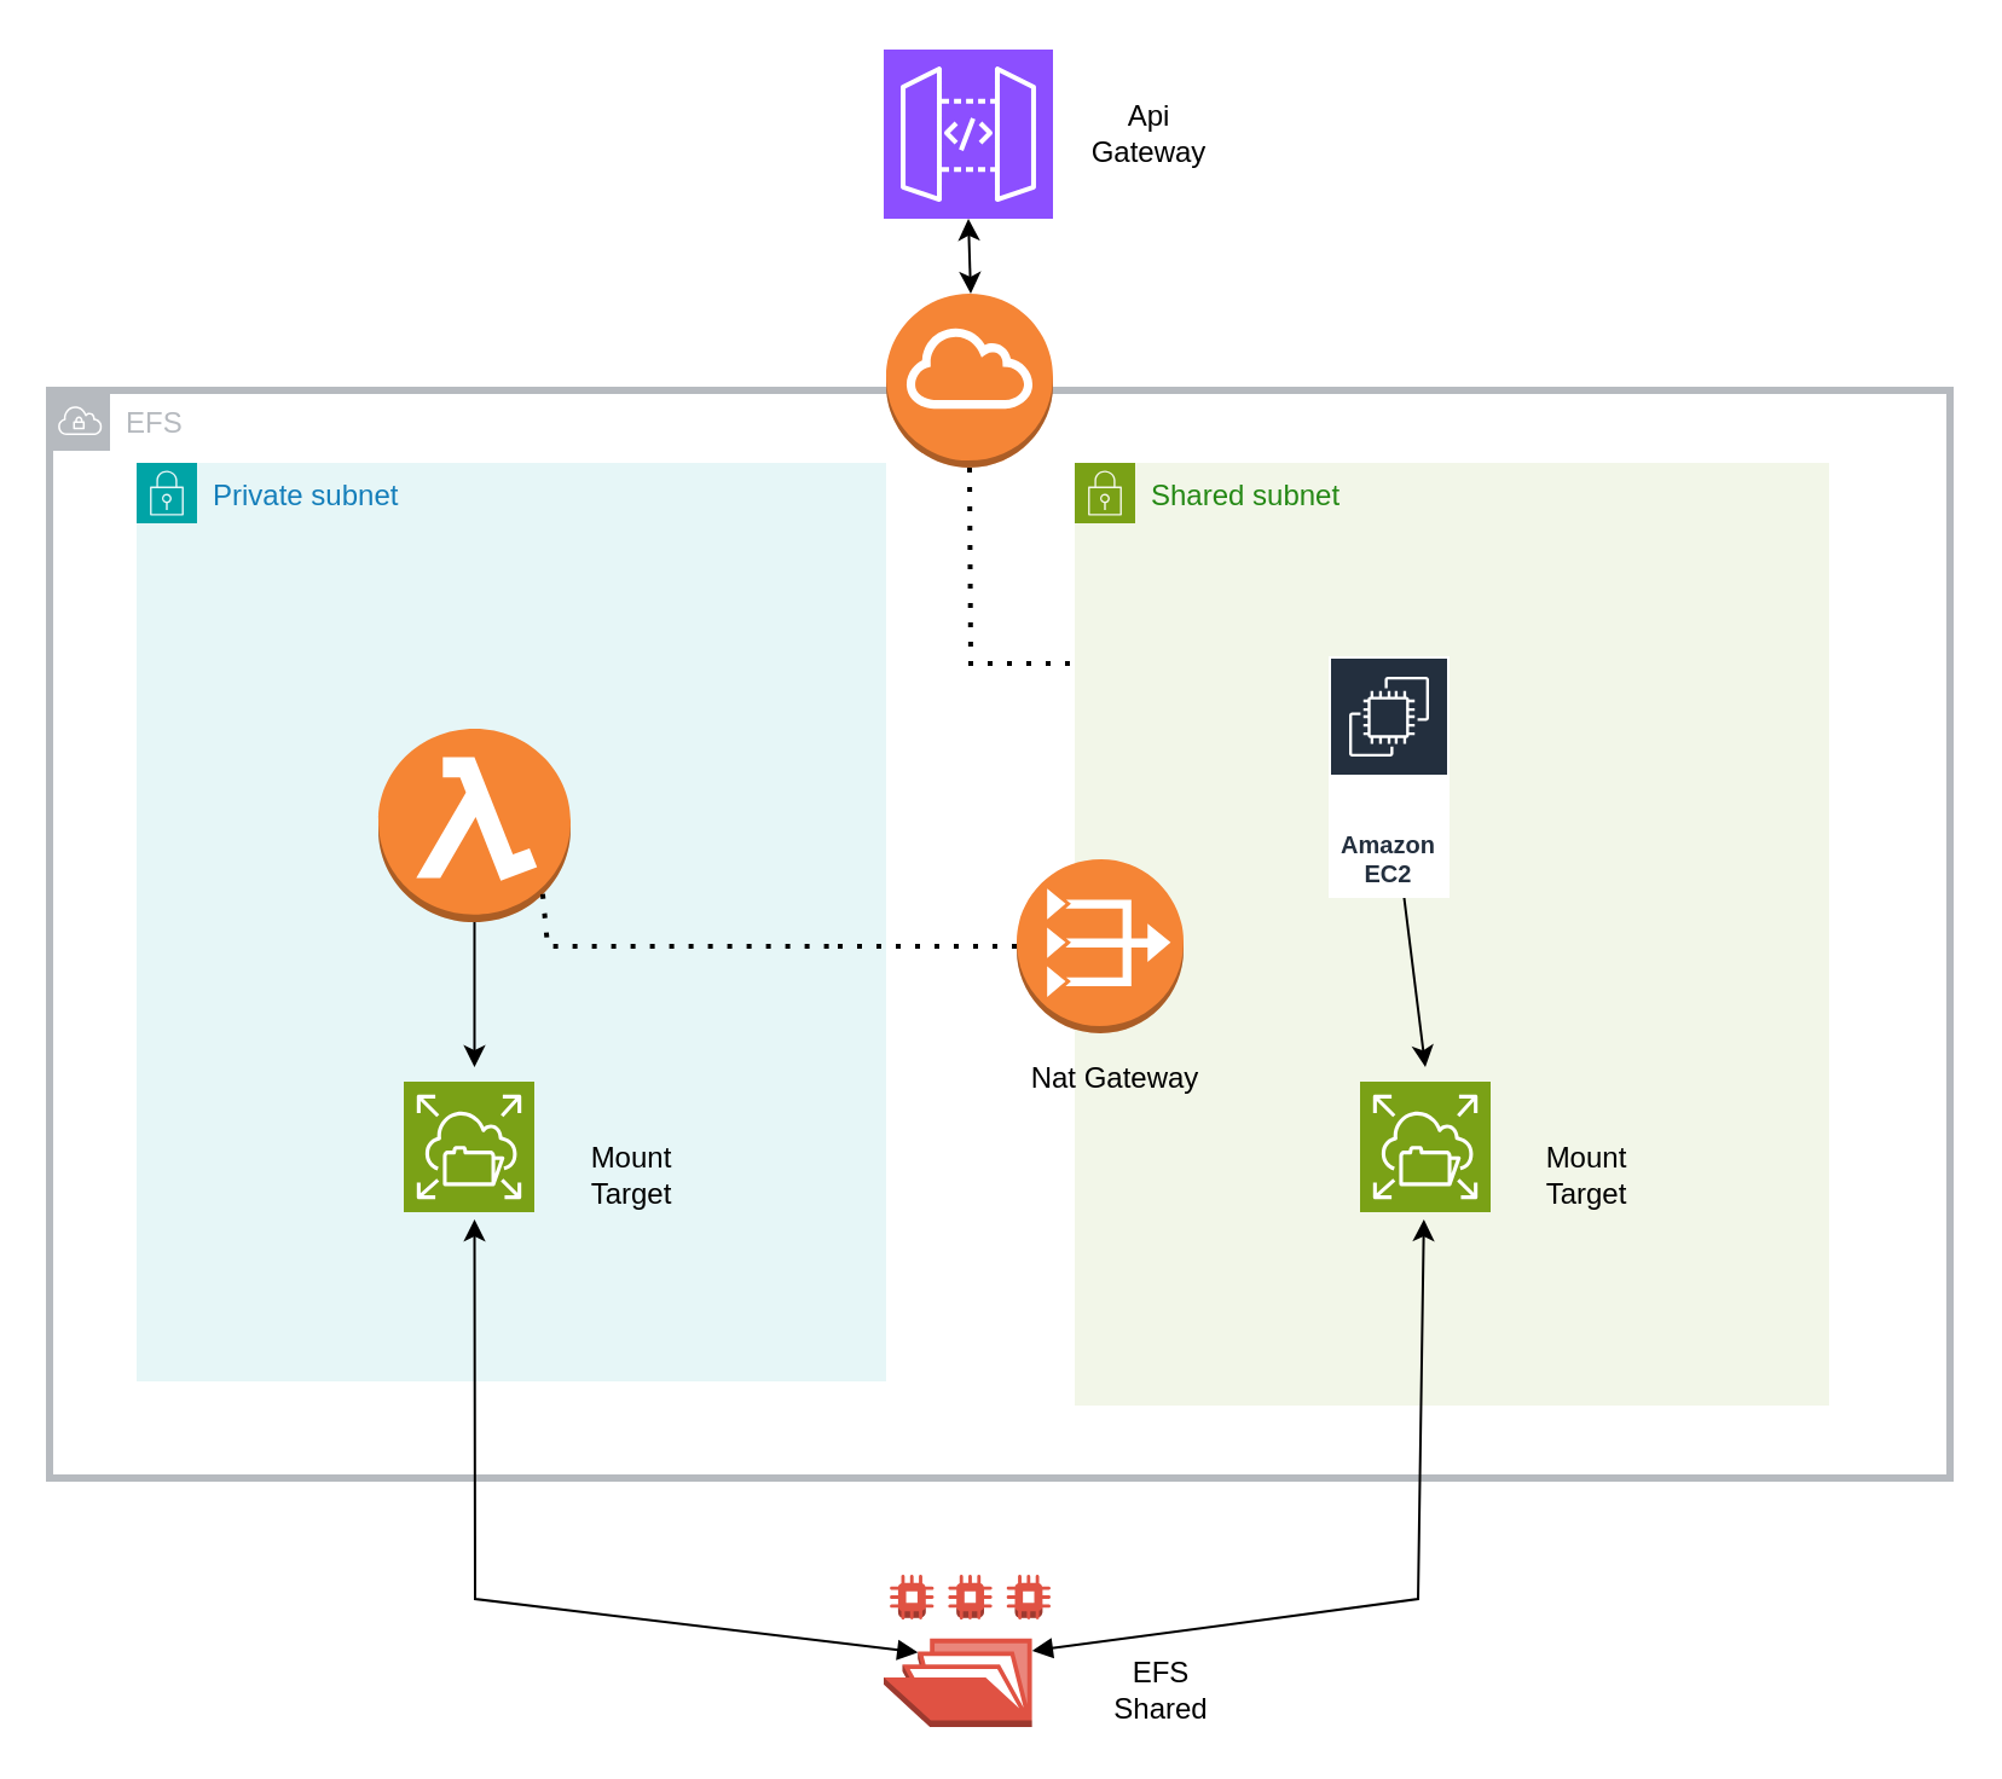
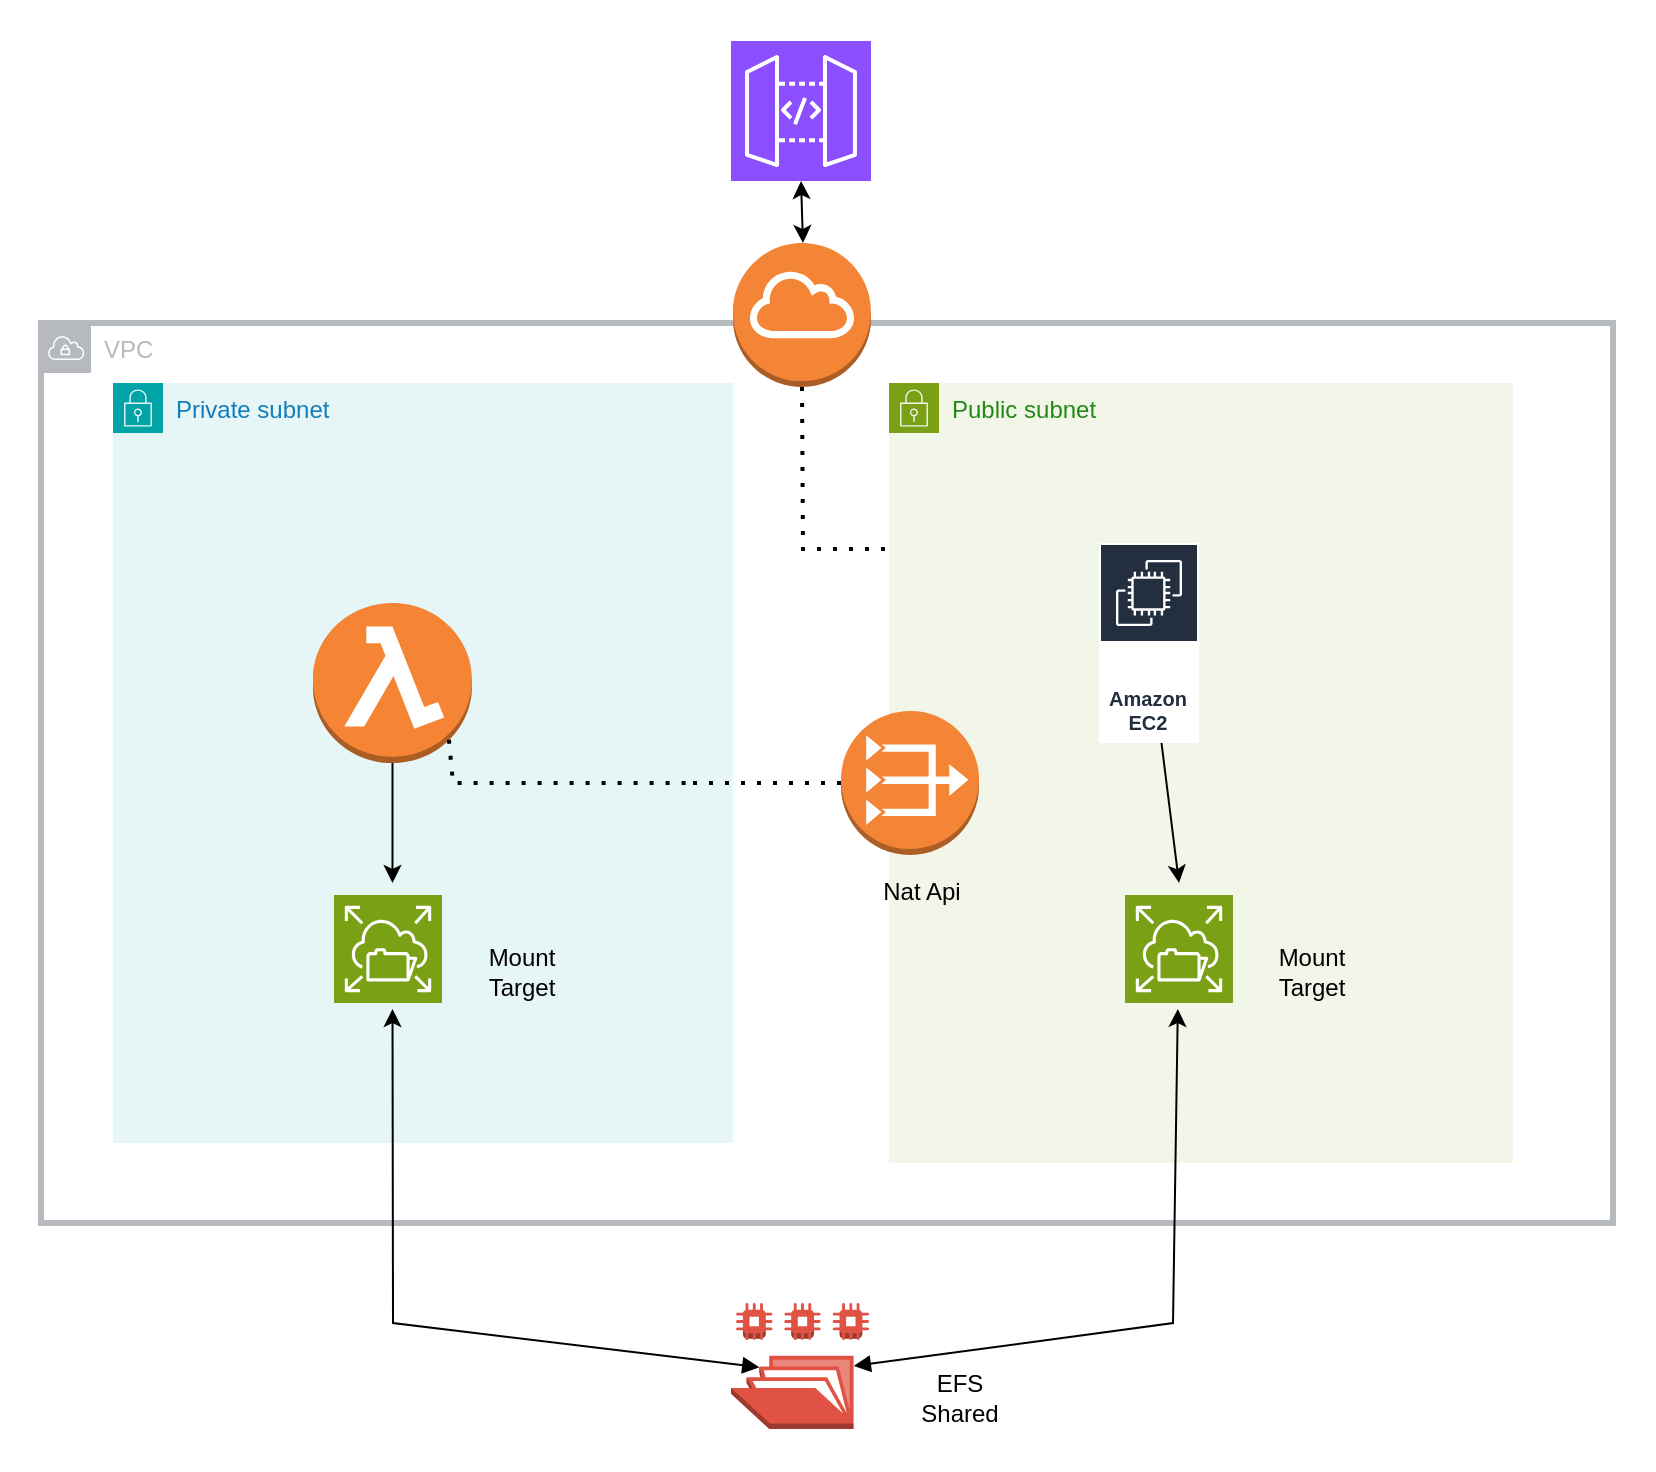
  <mxCell id="0" />
  <mxCell id="1" parent="0" />
- <mxCell id="2" value="EFS" style="sketch=0;outlineConnect=0;gradientColor=none;html=1;whiteSpace=wrap;fontSize=12;fontStyle=0;shape=mxgraph.aws4.group;grIcon=mxgraph.aws4.group_vpc;strokeColor=#B6BABF;fillColor=none;verticalAlign=top;align=left;spacingLeft=30;fontColor=#B6BABF;dashed=0;strokeWidth=3;" parent="1" vertex="1"><mxGeometry x="20" y="161" width="786" height="450" as="geometry" /></mxCell>
+ <mxCell id="2" value="VPC" style="sketch=0;outlineConnect=0;gradientColor=none;html=1;whiteSpace=wrap;fontSize=12;fontStyle=0;shape=mxgraph.aws4.group;grIcon=mxgraph.aws4.group_vpc;strokeColor=#B6BABF;fillColor=none;verticalAlign=top;align=left;spacingLeft=30;fontColor=#B6BABF;dashed=0;strokeWidth=3;" parent="1" vertex="1"><mxGeometry x="20" y="161" width="786" height="450" as="geometry" /></mxCell>
  <mxCell id="3" value="Private subnet" style="points=[[0,0],[0.25,0],[0.5,0],[0.75,0],[1,0],[1,0.25],[1,0.5],[1,0.75],[1,1],[0.75,1],[0.5,1],[0.25,1],[0,1],[0,0.75],[0,0.5],[0,0.25]];outlineConnect=0;gradientColor=none;html=1;whiteSpace=wrap;fontSize=12;fontStyle=0;container=1;pointerEvents=0;collapsible=0;recursiveResize=0;shape=mxgraph.aws4.group;grIcon=mxgraph.aws4.group_security_group;grStroke=0;strokeColor=#00A4A6;fillColor=#E6F6F7;verticalAlign=top;align=left;spacingLeft=30;fontColor=#147EBA;dashed=0;" parent="1" vertex="1"><mxGeometry x="56" y="191" width="310" height="380" as="geometry" /></mxCell>
  <mxCell id="4" value="SUBNET-PUBLIC" style="text;html=1;align=center;verticalAlign=middle;whiteSpace=wrap;rounded=0;" parent="1" vertex="1"><mxGeometry x="456" y="211" width="110" height="30" as="geometry" /></mxCell>
  <mxCell id="5" value="" style="sketch=0;points=[[0,0,0],[0.25,0,0],[0.5,0,0],[0.75,0,0],[1,0,0],[0,1,0],[0.25,1,0],[0.5,1,0],[0.75,1,0],[1,1,0],[0,0.25,0],[0,0.5,0],[0,0.75,0],[1,0.25,0],[1,0.5,0],[1,0.75,0]];outlineConnect=0;fontColor=#232F3E;fillColor=#8C4FFF;strokeColor=#ffffff;dashed=0;verticalLabelPosition=bottom;verticalAlign=top;align=center;html=1;fontSize=12;fontStyle=0;aspect=fixed;shape=mxgraph.aws4.resourceIcon;resIcon=mxgraph.aws4.api_gateway;" parent="1" vertex="1"><mxGeometry x="365" y="20" width="70" height="70" as="geometry" /></mxCell>
  <mxCell id="6" value="" style="endArrow=classic;html=1;rounded=0;entryX=0.5;entryY=1;entryDx=0;entryDy=0;entryPerimeter=0;startArrow=block;startFill=1;exitX=0.205;exitY=0.51;exitDx=0;exitDy=0;exitPerimeter=0;" parent="1" source="25" edge="1"><mxGeometry width="50" height="50" relative="1" as="geometry"><mxPoint x="356" y="661" as="sourcePoint" /><mxPoint x="195.75" y="504" as="targetPoint" /><Array as="points"><mxPoint x="196" y="661" /></Array></mxGeometry></mxCell>
  <mxCell id="7" value="" style="outlineConnect=0;dashed=0;verticalLabelPosition=bottom;verticalAlign=top;align=center;html=1;shape=mxgraph.aws3.lambda_function;fillColor=#F58534;gradientColor=none;" parent="1" vertex="1"><mxGeometry x="156" y="301" width="79.5" height="80" as="geometry" /></mxCell>
  <mxCell id="8" value="" style="endArrow=classic;html=1;rounded=0;exitX=0.5;exitY=1;exitDx=0;exitDy=0;exitPerimeter=0;entryX=0.5;entryY=0;entryDx=0;entryDy=0;entryPerimeter=0;" parent="1" source="7" edge="1"><mxGeometry width="50" height="50" relative="1" as="geometry"><mxPoint x="396" y="511" as="sourcePoint" /><mxPoint x="195.75" y="441" as="targetPoint" /></mxGeometry></mxCell>
  <mxCell id="9" value="" style="outlineConnect=0;dashed=0;verticalLabelPosition=bottom;verticalAlign=top;align=center;html=1;shape=mxgraph.aws3.internet_gateway;fillColor=#F58536;gradientColor=none;" parent="1" vertex="1"><mxGeometry x="366" width="69" height="72" as="geometry" y="121" /></mxCell>
  <mxCell id="10" value="" style="endArrow=none;dashed=1;html=1;dashPattern=1 3;strokeWidth=2;rounded=0;exitX=1;exitY=0.5;exitDx=0;exitDy=0;entryX=0;entryY=0.5;entryDx=0;entryDy=0;entryPerimeter=0;" parent="1" target="16" edge="1"><mxGeometry width="50" height="50" relative="1" as="geometry"><mxPoint x="346" y="391" as="sourcePoint" /><mxPoint x="446" y="461" as="targetPoint" /></mxGeometry></mxCell>
  <mxCell id="11" value="" style="endArrow=none;dashed=1;html=1;dashPattern=1 3;strokeWidth=2;rounded=0;exitX=0.5;exitY=1;exitDx=0;exitDy=0;exitPerimeter=0;entryX=-0.007;entryY=0.192;entryDx=0;entryDy=0;entryPerimeter=0;" parent="1" source="9" edge="1"><mxGeometry width="50" height="50" relative="1" as="geometry"><mxPoint x="396" y="511" as="sourcePoint" /><mxPoint x="441.97" y="273.96" as="targetPoint" /><Array as="points"><mxPoint x="401" y="274" /></Array></mxGeometry></mxCell>
  <mxCell id="12" value="" style="endArrow=none;dashed=1;html=1;dashPattern=1 3;strokeWidth=2;rounded=0;exitX=0.855;exitY=0.855;exitDx=0;exitDy=0;exitPerimeter=0;entryX=1;entryY=0.5;entryDx=0;entryDy=0;" parent="1" source="7" edge="1"><mxGeometry width="50" height="50" relative="1" as="geometry"><mxPoint x="396" y="511" as="sourcePoint" /><mxPoint x="346" y="391" as="targetPoint" /><Array as="points"><mxPoint x="226" y="391" /></Array></mxGeometry></mxCell>
- <mxCell id="13" value="Shared subnet" style="points=[[0,0],[0.25,0],[0.5,0],[0.75,0],[1,0],[1,0.25],[1,0.5],[1,0.75],[1,1],[0.75,1],[0.5,1],[0.25,1],[0,1],[0,0.75],[0,0.5],[0,0.25]];outlineConnect=0;gradientColor=none;html=1;whiteSpace=wrap;fontSize=12;fontStyle=0;container=1;pointerEvents=0;collapsible=0;recursiveResize=0;shape=mxgraph.aws4.group;grIcon=mxgraph.aws4.group_security_group;grStroke=0;strokeColor=#7AA116;fillColor=#F2F6E8;verticalAlign=top;align=left;spacingLeft=30;fontColor=#248814;dashed=0;" parent="1" vertex="1"><mxGeometry x="444" y="191" width="312" height="390" as="geometry" /></mxCell>
+ <mxCell id="13" value="Public subnet" style="points=[[0,0],[0.25,0],[0.5,0],[0.75,0],[1,0],[1,0.25],[1,0.5],[1,0.75],[1,1],[0.75,1],[0.5,1],[0.25,1],[0,1],[0,0.75],[0,0.5],[0,0.25]];outlineConnect=0;gradientColor=none;html=1;whiteSpace=wrap;fontSize=12;fontStyle=0;container=1;pointerEvents=0;collapsible=0;recursiveResize=0;shape=mxgraph.aws4.group;grIcon=mxgraph.aws4.group_security_group;grStroke=0;strokeColor=#7AA116;fillColor=#F2F6E8;verticalAlign=top;align=left;spacingLeft=30;fontColor=#248814;dashed=0;" parent="1" vertex="1"><mxGeometry x="444" y="191" width="312" height="390" as="geometry" /></mxCell>
  <mxCell id="14" value="Mount Target" style="text;html=1;align=center;verticalAlign=middle;whiteSpace=wrap;rounded=0;" parent="13" vertex="1"><mxGeometry x="182" y="280" width="60" height="30" as="geometry" /></mxCell>
  <mxCell id="15" value="Amazon EC2" style="sketch=0;outlineConnect=0;fontColor=#232F3E;gradientColor=none;strokeColor=#ffffff;fillColor=#232F3E;dashed=0;verticalLabelPosition=middle;verticalAlign=bottom;align=center;html=1;whiteSpace=wrap;fontSize=10;fontStyle=1;spacing=3;shape=mxgraph.aws4.productIcon;prIcon=mxgraph.aws4.ec2;" parent="1" vertex="1"><mxGeometry x="549" y="271" width="50" height="100" as="geometry" /></mxCell>
  <mxCell id="16" value="" style="outlineConnect=0;dashed=0;verticalLabelPosition=bottom;verticalAlign=top;align=center;html=1;shape=mxgraph.aws3.vpc_nat_gateway;fillColor=#F58536;gradientColor=none;" parent="1" vertex="1"><mxGeometry x="420" y="355" width="69" height="72" as="geometry" /></mxCell>
  <mxCell id="17" value="" style="endArrow=classic;html=1;rounded=0;" parent="1" source="15" edge="1"><mxGeometry width="50" height="50" relative="1" as="geometry"><mxPoint x="589" y="351" as="sourcePoint" /><mxPoint x="589" y="441" as="targetPoint" /></mxGeometry></mxCell>
  <mxCell id="18" value="" style="endArrow=classic;html=1;rounded=0;startArrow=block;startFill=1;exitX=0.89;exitY=0.5;exitDx=0;exitDy=0;exitPerimeter=0;" parent="1" source="25" edge="1"><mxGeometry width="50" height="50" relative="1" as="geometry"><mxPoint x="426" y="661" as="sourcePoint" /><mxPoint x="588.404" y="504" as="targetPoint" /><Array as="points"><mxPoint x="586" y="661" /></Array></mxGeometry></mxCell>
  <mxCell id="19" value="Mount Target" style="text;html=1;align=center;verticalAlign=middle;whiteSpace=wrap;rounded=0;" parent="1" vertex="1"><mxGeometry x="226" y="471" width="69.5" height="30" as="geometry" /></mxCell>
  <mxCell id="20" value="EFS Shared" style="text;html=1;align=center;verticalAlign=middle;whiteSpace=wrap;rounded=0;" parent="1" vertex="1"><mxGeometry x="450" y="684" width="60" height="30" as="geometry" /></mxCell>
- <mxCell id="21" value="Nat Gateway" style="text;html=1;align=center;verticalAlign=middle;whiteSpace=wrap;rounded=0;" parent="1" vertex="1"><mxGeometry x="406" y="431" width="110" height="30" as="geometry" /></mxCell>
- <mxCell id="22" value="Api Gateway" style="text;html=1;align=center;verticalAlign=middle;whiteSpace=wrap;rounded=0;" vertex="1" parent="1"><mxGeometry x="445" y="40" width="60" height="30" as="geometry" /></mxCell>
+ <mxCell id="21" value="Nat Api" style="text;html=1;align=center;verticalAlign=middle;whiteSpace=wrap;rounded=0;" parent="1" vertex="1"><mxGeometry x="406" y="431" width="110" height="30" as="geometry" /></mxCell>
  <mxCell id="23" value="" style="endArrow=classic;startArrow=classic;html=1;rounded=0;entryX=0.5;entryY=1;entryDx=0;entryDy=0;entryPerimeter=0;" edge="1" parent="1" target="5"><mxGeometry width="50" height="50" relative="1" as="geometry"><mxPoint x="401" as="sourcePoint" y="121" /><mxPoint x="446" y="191" as="targetPoint" /></mxGeometry></mxCell>
  <mxCell id="24" value="" style="sketch=0;points=[[0,0,0],[0.25,0,0],[0.5,0,0],[0.75,0,0],[1,0,0],[0,1,0],[0.25,1,0],[0.5,1,0],[0.75,1,0],[1,1,0],[0,0.25,0],[0,0.5,0],[0,0.75,0],[1,0.25,0],[1,0.5,0],[1,0.75,0]];outlineConnect=0;fontColor=#232F3E;fillColor=#7AA116;strokeColor=#ffffff;dashed=0;verticalLabelPosition=bottom;verticalAlign=top;align=center;html=1;fontSize=12;fontStyle=0;aspect=fixed;shape=mxgraph.aws4.resourceIcon;resIcon=mxgraph.aws4.elastic_file_system;" vertex="1" parent="1"><mxGeometry x="166.5" y="447" width="54" height="54" as="geometry" /></mxCell>
  <mxCell id="25" value="" style="outlineConnect=0;dashed=0;verticalLabelPosition=bottom;verticalAlign=top;align=center;html=1;shape=mxgraph.aws3.efs_share;fillColor=#E05243;gradientColor=none;" vertex="1" parent="1"><mxGeometry x="365" y="651" width="69" height="63" as="geometry" /></mxCell>
  <mxCell id="26" value="" style="sketch=0;points=[[0,0,0],[0.25,0,0],[0.5,0,0],[0.75,0,0],[1,0,0],[0,1,0],[0.25,1,0],[0.5,1,0],[0.75,1,0],[1,1,0],[0,0.25,0],[0,0.5,0],[0,0.75,0],[1,0.25,0],[1,0.5,0],[1,0.75,0]];outlineConnect=0;fontColor=#232F3E;fillColor=#7AA116;strokeColor=#ffffff;dashed=0;verticalLabelPosition=bottom;verticalAlign=top;align=center;html=1;fontSize=12;fontStyle=0;aspect=fixed;shape=mxgraph.aws4.resourceIcon;resIcon=mxgraph.aws4.elastic_file_system;" vertex="1" parent="1"><mxGeometry x="562" y="447" width="54" height="54" as="geometry" /></mxCell>
